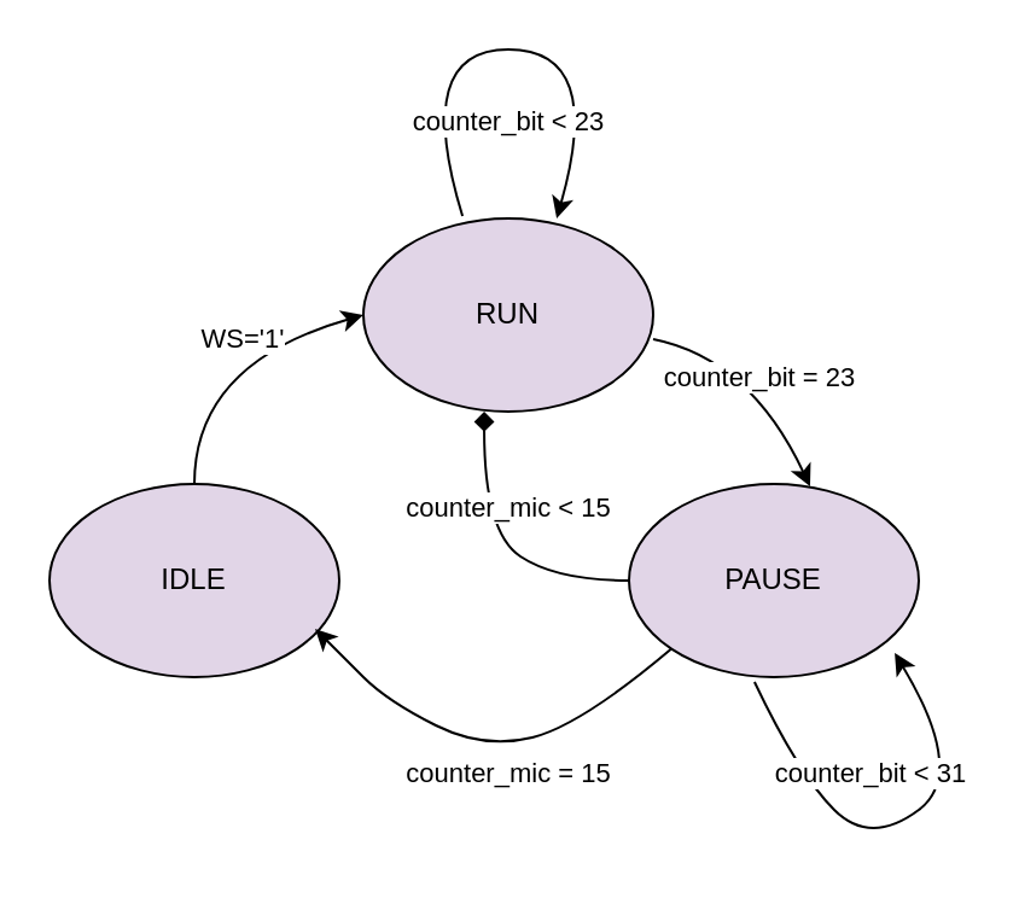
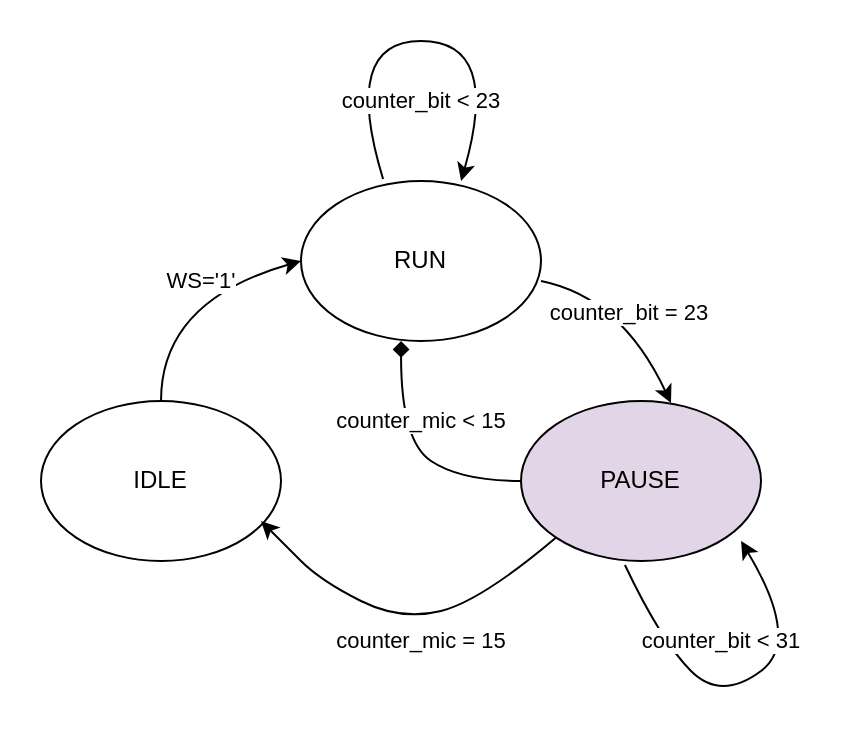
  <mxCell id="0" />
  <mxCell id="1" parent="0" />
- <mxCell id="2" value="IDLE" style="ellipse;whiteSpace=wrap;html=1;fillColor=#e1d5e7;" vertex="1" parent="1"><mxGeometry x="20" y="200" width="120" height="80" as="geometry" /></mxCell>
- <mxCell id="3" value="RUN" style="ellipse;whiteSpace=wrap;html=1;fillColor=#e1d5e7;" vertex="1" parent="1"><mxGeometry x="150" y="90" width="120" height="80" as="geometry" /></mxCell>
+ <mxCell id="2" value="IDLE" style="ellipse;whiteSpace=wrap;html=1;" vertex="1" parent="1"><mxGeometry x="20" y="200" width="120" height="80" as="geometry" /></mxCell>
+ <mxCell id="3" value="RUN" style="ellipse;whiteSpace=wrap;html=1;" vertex="1" parent="1"><mxGeometry x="150" y="90" width="120" height="80" as="geometry" /></mxCell>
  <mxCell id="4" value="PAUSE" style="ellipse;whiteSpace=wrap;html=1;fillColor=#e1d5e7;" vertex="1" parent="1"><mxGeometry x="260" y="200" width="120" height="80" as="geometry" /></mxCell>
  <mxCell id="5" value="WS='1'" style="curved=1;endArrow=classic;html=1;rounded=0;entryX=0;entryY=0.5;entryDx=0;entryDy=0;" edge="1" parent="1" target="3"><mxGeometry x="0.172" y="4" width="50" height="50" relative="1" as="geometry"><mxPoint x="80" y="200" as="sourcePoint" /><mxPoint x="130" y="150" as="targetPoint" /><Array as="points"><mxPoint x="80" y="150" /></Array><mxPoint as="offset" /></mxGeometry></mxCell>
  <mxCell id="6" value="counter_bit = 23" style="curved=1;endArrow=classic;html=1;rounded=0;entryX=0.625;entryY=0.013;entryDx=0;entryDy=0;entryPerimeter=0;" edge="1" parent="1" target="4"><mxGeometry width="50" height="50" relative="1" as="geometry"><mxPoint x="270" y="140" as="sourcePoint" /><mxPoint x="330" y="120" as="targetPoint" /><Array as="points"><mxPoint x="310" y="148" /></Array></mxGeometry></mxCell>
  <mxCell id="7" value="counter_bit &amp;lt; 23" style="curved=1;endArrow=classic;html=1;rounded=0;exitX=0.342;exitY=-0.012;exitDx=0;exitDy=0;exitPerimeter=0;entryX=0.667;entryY=0;entryDx=0;entryDy=0;entryPerimeter=0;" edge="1" parent="1" source="3" target="3"><mxGeometry x="-0.717" y="-30" width="50" height="50" relative="1" as="geometry"><mxPoint x="160" y="70" as="sourcePoint" /><mxPoint x="230" y="70" as="targetPoint" /><Array as="points"><mxPoint x="170" y="20" /><mxPoint x="250" y="20" /></Array><mxPoint as="offset" /></mxGeometry></mxCell>
  <mxCell id="8" value="&lt;div&gt;counter_mic &amp;lt; 15&lt;/div&gt;" style="curved=1;endArrow=diamond;html=1;rounded=0;exitX=0;exitY=0.5;exitDx=0;exitDy=0;entryX=0.417;entryY=1;entryDx=0;entryDy=0;entryPerimeter=0;" edge="1" parent="1" source="4" target="3"><mxGeometry x="0.311" y="-10" width="50" height="50" relative="1" as="geometry"><mxPoint x="160" y="270" as="sourcePoint" /><mxPoint x="210" y="220" as="targetPoint" /><Array as="points"><mxPoint x="230" y="240" /><mxPoint x="200" y="220" /></Array><mxPoint as="offset" /></mxGeometry></mxCell>
  <mxCell id="9" value="&lt;div&gt;counter_mic = 15&lt;/div&gt;" style="curved=1;endArrow=classic;html=1;rounded=0;exitX=0;exitY=1;exitDx=0;exitDy=0;" edge="1" parent="1" source="4"><mxGeometry x="-0.064" y="12" width="50" height="50" relative="1" as="geometry"><mxPoint x="160" y="270" as="sourcePoint" /><mxPoint x="130" y="260" as="targetPoint" /><Array as="points"><mxPoint x="240" y="300" /><mxPoint x="200" y="310" /><mxPoint x="160" y="290" /><mxPoint x="140" y="270" /></Array><mxPoint as="offset" /></mxGeometry></mxCell>
  <mxCell id="10" value="&lt;div&gt;counter_bit &amp;lt; 31&lt;/div&gt;" style="curved=1;endArrow=classic;html=1;rounded=0;exitX=0.433;exitY=1.025;exitDx=0;exitDy=0;exitPerimeter=0;entryX=0.917;entryY=0.875;entryDx=0;entryDy=0;entryPerimeter=0;" edge="1" parent="1" source="4" target="4"><mxGeometry x="-0.344" y="21" width="50" height="50" relative="1" as="geometry"><mxPoint x="160" y="270" as="sourcePoint" /><mxPoint x="360" y="310" as="targetPoint" /><Array as="points"><mxPoint x="330" y="320" /><mxPoint x="360" y="350" /><mxPoint x="400" y="320" /></Array><mxPoint as="offset" /></mxGeometry></mxCell>
